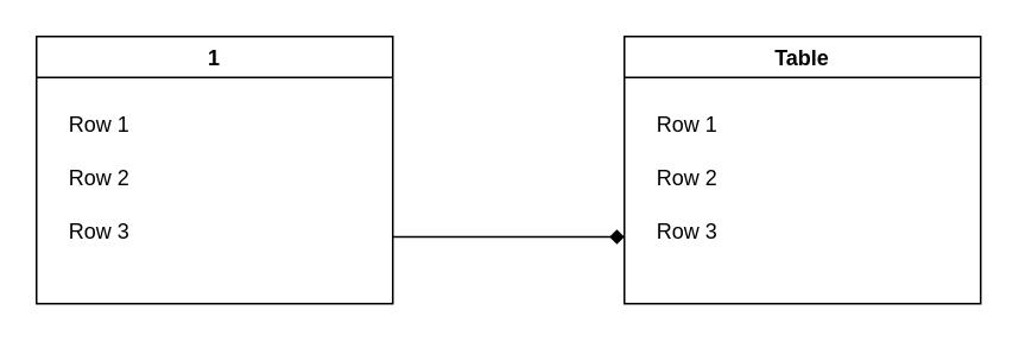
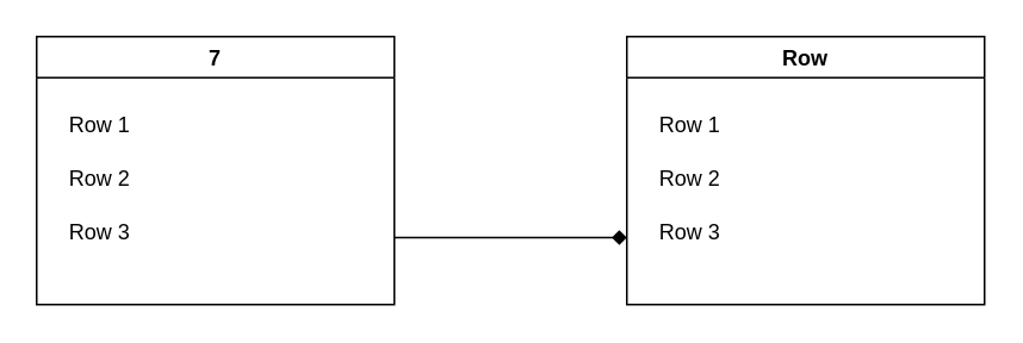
  <mxCell id="0" />
  <mxCell id="1" parent="0" />
  <mxCell id="2" style="edgeStyle=orthogonalEdgeStyle;rounded=0;orthogonalLoop=1;jettySize=auto;html=1;exitX=1;exitY=0.75;exitDx=0;exitDy=0;entryX=0;entryY=0.75;entryDx=0;entryDy=0;endArrow=diamond;" edge="1" parent="1" source="3" target="7"><mxGeometry relative="1" as="geometry" /></mxCell>
- <mxCell id="3" value="1" style="swimlane;" vertex="1" parent="1"><mxGeometry x="20" y="20" width="200" height="150" as="geometry" /></mxCell>
+ <mxCell id="3" value="7" style="swimlane;" vertex="1" parent="1"><mxGeometry x="20" y="20" width="200" height="150" as="geometry" /></mxCell>
  <mxCell id="4" value="Row 1" style="text;html=1;align=center;verticalAlign=middle;resizable=0;points=[];autosize=1;" vertex="1" parent="3"><mxGeometry x="10" y="40" width="50" height="20" as="geometry" /></mxCell>
  <mxCell id="5" value="Row 2" style="text;html=1;align=center;verticalAlign=middle;resizable=0;points=[];autosize=1;" vertex="1" parent="3"><mxGeometry x="10" y="70" width="50" height="20" as="geometry" /></mxCell>
  <mxCell id="6" value="Row 3" style="text;html=1;align=center;verticalAlign=middle;resizable=0;points=[];autosize=1;" vertex="1" parent="3"><mxGeometry x="10" y="100" width="50" height="20" as="geometry" /></mxCell>
- <mxCell id="7" value="Table" style="swimlane;" vertex="1" parent="1"><mxGeometry x="350" y="20" width="200" height="150" as="geometry" /></mxCell>
+ <mxCell id="7" value="Row" style="swimlane;" vertex="1" parent="1"><mxGeometry x="350" y="20" width="200" height="150" as="geometry" /></mxCell>
  <mxCell id="8" value="Row 1" style="text;html=1;align=center;verticalAlign=middle;resizable=0;points=[];autosize=1;" vertex="1" parent="7"><mxGeometry x="10" y="40" width="50" height="20" as="geometry" /></mxCell>
  <mxCell id="9" value="Row 2" style="text;html=1;align=center;verticalAlign=middle;resizable=0;points=[];autosize=1;" vertex="1" parent="7"><mxGeometry x="10" y="70" width="50" height="20" as="geometry" /></mxCell>
  <mxCell id="10" value="Row 3" style="text;html=1;align=center;verticalAlign=middle;resizable=0;points=[];autosize=1;" vertex="1" parent="7"><mxGeometry x="10" y="100" width="50" height="20" as="geometry" /></mxCell>
